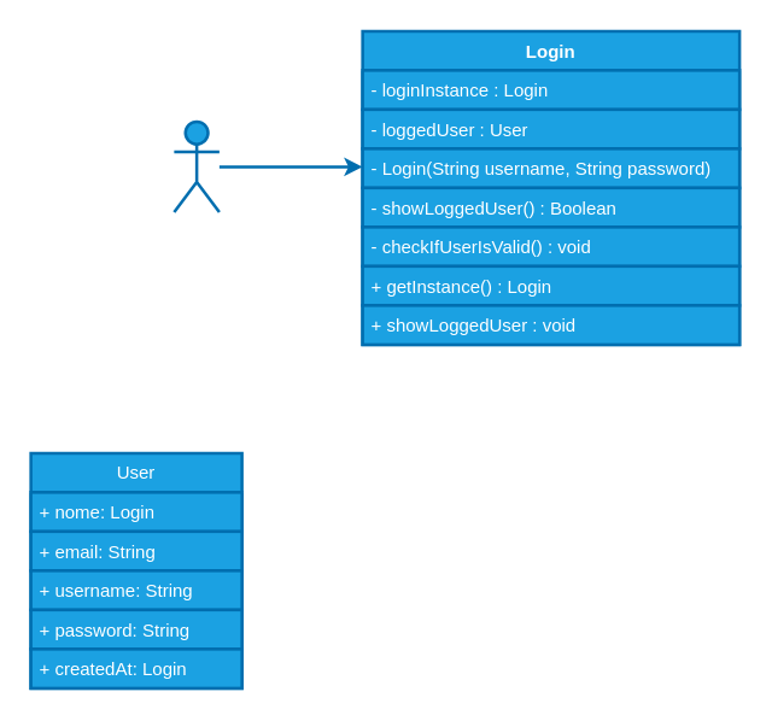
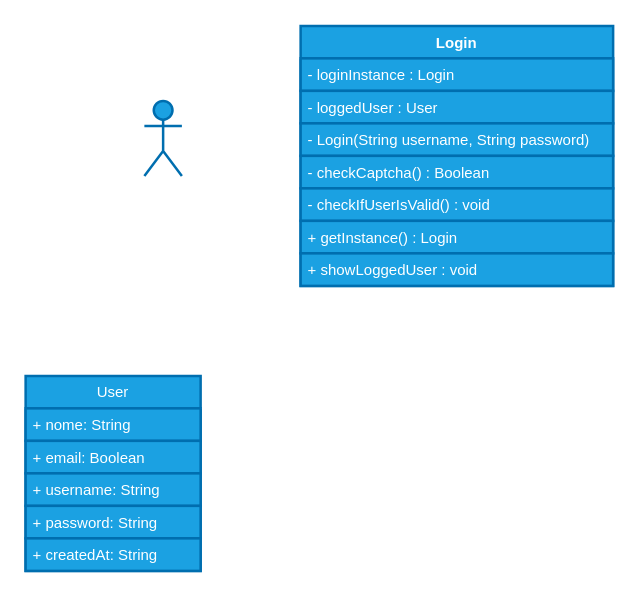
  <mxCell id="0" />
  <mxCell id="1" parent="0" />
  <mxCell id="2" value="Login" style="swimlane;fontStyle=1;align=center;verticalAlign=top;childLayout=stackLayout;horizontal=1;startSize=26;horizontalStack=0;resizeParent=1;resizeParentMax=0;resizeLast=0;collapsible=1;marginBottom=0;whiteSpace=wrap;html=1;fillColor=#1ba1e2;strokeColor=#006EAF;fontColor=#ffffff;strokeWidth=2;" vertex="1" parent="1"><mxGeometry x="240" y="20" width="250" height="208" as="geometry" /></mxCell>
  <mxCell id="3" value="-&amp;nbsp;loginInstance : Login" style="text;align=left;verticalAlign=top;spacingLeft=4;spacingRight=4;overflow=hidden;rotatable=0;points=[[0,0.5],[1,0.5]];portConstraint=eastwest;whiteSpace=wrap;html=1;fillColor=#1ba1e2;strokeColor=#006EAF;fontColor=#ffffff;strokeWidth=2;" vertex="1" parent="2"><mxGeometry y="26" width="250" height="26" as="geometry" /></mxCell>
  <mxCell id="4" value="- loggedUser : User" style="text;align=left;verticalAlign=top;spacingLeft=4;spacingRight=4;overflow=hidden;rotatable=0;points=[[0,0.5],[1,0.5]];portConstraint=eastwest;whiteSpace=wrap;html=1;fillColor=#1ba1e2;strokeColor=#006EAF;fontColor=#ffffff;strokeWidth=2;" vertex="1" parent="2"><mxGeometry y="52" width="250" height="26" as="geometry" /></mxCell>
  <mxCell id="5" value="- Login(String username, String password)" style="text;align=left;verticalAlign=top;spacingLeft=4;spacingRight=4;overflow=hidden;rotatable=0;points=[[0,0.5],[1,0.5]];portConstraint=eastwest;whiteSpace=wrap;html=1;fillColor=#1ba1e2;strokeColor=#006EAF;fontColor=#ffffff;strokeWidth=2;" vertex="1" parent="2"><mxGeometry y="78" width="250" height="26" as="geometry" /></mxCell>
- <mxCell id="6" value="-&amp;nbsp;showLoggedUser() : Boolean" style="text;align=left;verticalAlign=top;spacingLeft=4;spacingRight=4;overflow=hidden;rotatable=0;points=[[0,0.5],[1,0.5]];portConstraint=eastwest;whiteSpace=wrap;html=1;fillColor=#1ba1e2;strokeColor=#006EAF;fontColor=#ffffff;strokeWidth=2;" vertex="1" parent="2"><mxGeometry y="104" width="250" height="26" as="geometry" /></mxCell>
+ <mxCell id="6" value="-&amp;nbsp;checkCaptcha() : Boolean" style="text;align=left;verticalAlign=top;spacingLeft=4;spacingRight=4;overflow=hidden;rotatable=0;points=[[0,0.5],[1,0.5]];portConstraint=eastwest;whiteSpace=wrap;html=1;fillColor=#1ba1e2;strokeColor=#006EAF;fontColor=#ffffff;strokeWidth=2;" vertex="1" parent="2"><mxGeometry y="104" width="250" height="26" as="geometry" /></mxCell>
  <mxCell id="7" value="-&amp;nbsp;checkIfUserIsValid() : void" style="text;align=left;verticalAlign=top;spacingLeft=4;spacingRight=4;overflow=hidden;rotatable=0;points=[[0,0.5],[1,0.5]];portConstraint=eastwest;whiteSpace=wrap;html=1;fillColor=#1ba1e2;strokeColor=#006EAF;fontColor=#ffffff;strokeWidth=2;" vertex="1" parent="2"><mxGeometry y="130" width="250" height="26" as="geometry" /></mxCell>
  <mxCell id="8" value="+&amp;nbsp;getInstance() : Login" style="text;align=left;verticalAlign=top;spacingLeft=4;spacingRight=4;overflow=hidden;rotatable=0;points=[[0,0.5],[1,0.5]];portConstraint=eastwest;whiteSpace=wrap;html=1;fillColor=#1ba1e2;strokeColor=#006EAF;fontColor=#ffffff;strokeWidth=2;" vertex="1" parent="2"><mxGeometry y="156" width="250" height="26" as="geometry" /></mxCell>
  <mxCell id="9" value="+ showLoggedUser : void" style="text;align=left;verticalAlign=top;spacingLeft=4;spacingRight=4;overflow=hidden;rotatable=0;points=[[0,0.5],[1,0.5]];portConstraint=eastwest;whiteSpace=wrap;html=1;fillColor=#1ba1e2;strokeColor=#006EAF;fontColor=#ffffff;strokeWidth=2;" vertex="1" parent="2"><mxGeometry y="182" width="250" height="26" as="geometry" /></mxCell>
- <mxCell id="10" style="edgeStyle=orthogonalEdgeStyle;rounded=0;orthogonalLoop=1;jettySize=auto;html=1;fillColor=#1ba1e2;strokeColor=#006EAF;strokeWidth=2;" edge="1" parent="1" source="11" target="2"><mxGeometry relative="1" as="geometry"><Array as="points"><mxPoint x="190" y="110" /><mxPoint x="190" y="110" /></Array></mxGeometry></mxCell>
  <mxCell id="11" value="Client" style="shape=umlActor;verticalLabelPosition=bottom;verticalAlign=top;html=1;outlineConnect=0;fillColor=#1ba1e2;strokeColor=#006EAF;fontColor=#ffffff;strokeWidth=2;" vertex="1" parent="1"><mxGeometry x="115" y="80" width="30" height="60" as="geometry" /></mxCell>
  <mxCell id="12" value="User" style="swimlane;fontStyle=0;childLayout=stackLayout;horizontal=1;startSize=26;horizontalStack=0;resizeParent=1;resizeParentMax=0;resizeLast=0;collapsible=1;marginBottom=0;whiteSpace=wrap;html=1;fillColor=#1ba1e2;strokeColor=#006EAF;fontColor=#ffffff;strokeWidth=2;" vertex="1" parent="1"><mxGeometry x="20" y="300" width="140" height="156" as="geometry" /></mxCell>
- <mxCell id="13" value="+ nome: Login" style="text;align=left;verticalAlign=top;spacingLeft=4;spacingRight=4;overflow=hidden;rotatable=0;points=[[0,0.5],[1,0.5]];portConstraint=eastwest;whiteSpace=wrap;html=1;fillColor=#1ba1e2;strokeColor=#006EAF;fontColor=#ffffff;strokeWidth=2;" vertex="1" parent="12"><mxGeometry y="26" width="140" height="26" as="geometry" /></mxCell>
- <mxCell id="14" value="+ email: String" style="text;align=left;verticalAlign=top;spacingLeft=4;spacingRight=4;overflow=hidden;rotatable=0;points=[[0,0.5],[1,0.5]];portConstraint=eastwest;whiteSpace=wrap;html=1;fillColor=#1ba1e2;strokeColor=#006EAF;fontColor=#ffffff;strokeWidth=2;" vertex="1" parent="12"><mxGeometry y="52" width="140" height="26" as="geometry" /></mxCell>
+ <mxCell id="13" value="+ nome: String" style="text;align=left;verticalAlign=top;spacingLeft=4;spacingRight=4;overflow=hidden;rotatable=0;points=[[0,0.5],[1,0.5]];portConstraint=eastwest;whiteSpace=wrap;html=1;fillColor=#1ba1e2;strokeColor=#006EAF;fontColor=#ffffff;strokeWidth=2;" vertex="1" parent="12"><mxGeometry y="26" width="140" height="26" as="geometry" /></mxCell>
+ <mxCell id="14" value="+ email: Boolean" style="text;align=left;verticalAlign=top;spacingLeft=4;spacingRight=4;overflow=hidden;rotatable=0;points=[[0,0.5],[1,0.5]];portConstraint=eastwest;whiteSpace=wrap;html=1;fillColor=#1ba1e2;strokeColor=#006EAF;fontColor=#ffffff;strokeWidth=2;" vertex="1" parent="12"><mxGeometry y="52" width="140" height="26" as="geometry" /></mxCell>
  <mxCell id="15" value="+ username: String" style="text;align=left;verticalAlign=top;spacingLeft=4;spacingRight=4;overflow=hidden;rotatable=0;points=[[0,0.5],[1,0.5]];portConstraint=eastwest;whiteSpace=wrap;html=1;fillColor=#1ba1e2;strokeColor=#006EAF;fontColor=#ffffff;strokeWidth=2;" vertex="1" parent="12"><mxGeometry y="78" width="140" height="26" as="geometry" /></mxCell>
  <mxCell id="16" value="+ password: String" style="text;align=left;verticalAlign=top;spacingLeft=4;spacingRight=4;overflow=hidden;rotatable=0;points=[[0,0.5],[1,0.5]];portConstraint=eastwest;whiteSpace=wrap;html=1;fillColor=#1ba1e2;strokeColor=#006EAF;fontColor=#ffffff;strokeWidth=2;" vertex="1" parent="12"><mxGeometry y="104" width="140" height="26" as="geometry" /></mxCell>
- <mxCell id="17" value="+ createdAt: Login" style="text;align=left;verticalAlign=top;spacingLeft=4;spacingRight=4;overflow=hidden;rotatable=0;points=[[0,0.5],[1,0.5]];portConstraint=eastwest;whiteSpace=wrap;html=1;fillColor=#1ba1e2;strokeColor=#006EAF;fontColor=#ffffff;strokeWidth=2;" vertex="1" parent="12"><mxGeometry y="130" width="140" height="26" as="geometry" /></mxCell>
+ <mxCell id="17" value="+ createdAt: String" style="text;align=left;verticalAlign=top;spacingLeft=4;spacingRight=4;overflow=hidden;rotatable=0;points=[[0,0.5],[1,0.5]];portConstraint=eastwest;whiteSpace=wrap;html=1;fillColor=#1ba1e2;strokeColor=#006EAF;fontColor=#ffffff;strokeWidth=2;" vertex="1" parent="12"><mxGeometry y="130" width="140" height="26" as="geometry" /></mxCell>
